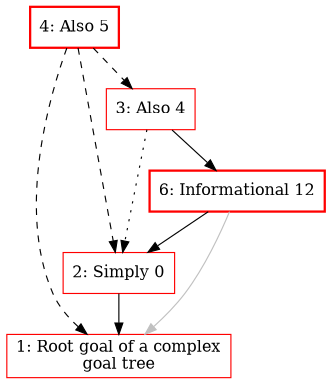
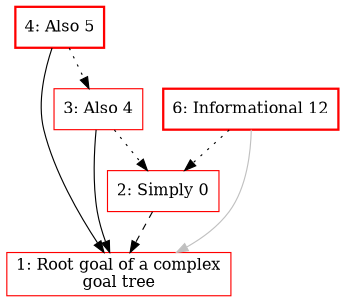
  digraph {
    node [color=red shape=box]
    edge [color=black]
    n1 [label="1: Root goal of a complex\ngoal tree"]
    n2 [label="2: Simply 0"]
    n3 [label="3: Also 4"]
    n4 [label="4: Also 5" style=bold]
    n5 [label="6: Informational 12" style=bold]
-   n2 -> n1
-   n3 -> n5
+   n2 -> n1 [style=dashed]
+   n3 -> n1
    n3 -> n2 [style=dotted]
-   n4 -> n1 [style=dashed]
-   n4 -> n2 [style=dashed]
-   n4 -> n3 [style=dashed]
+   n4 -> n1
+   n4 -> n3 [style=dotted]
    n5 -> n1 [color=gray]
-   n5 -> n2 [style=solid]
+   n5 -> n2 [style=dotted]
  }
